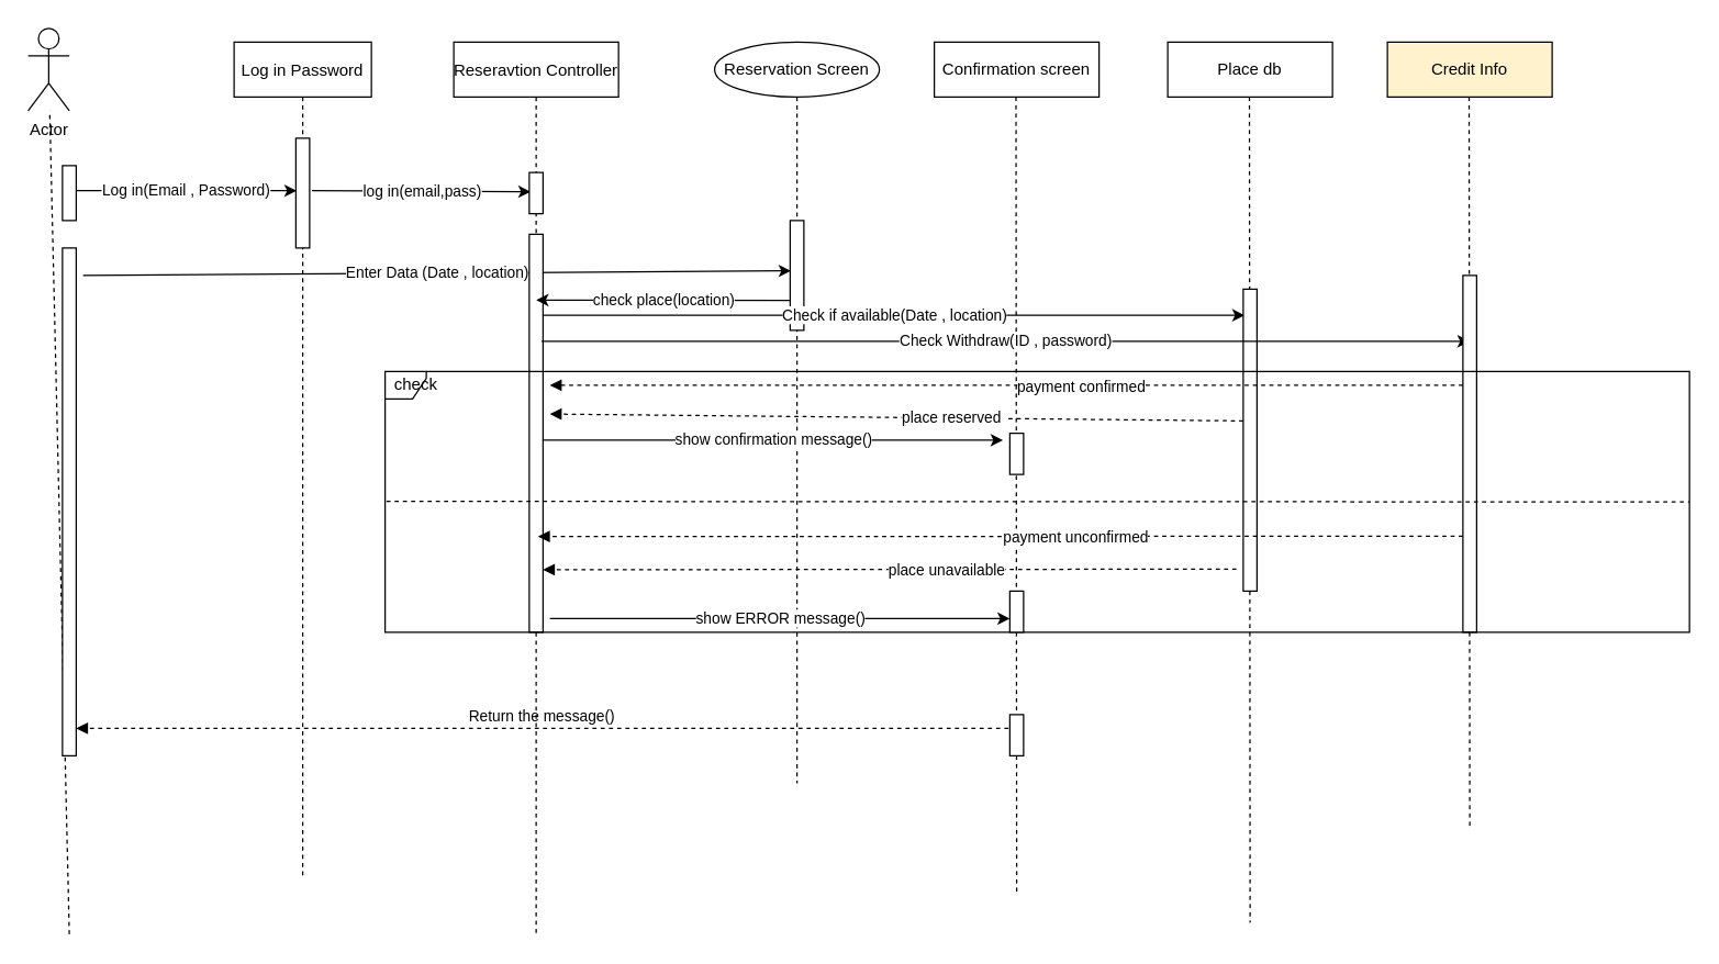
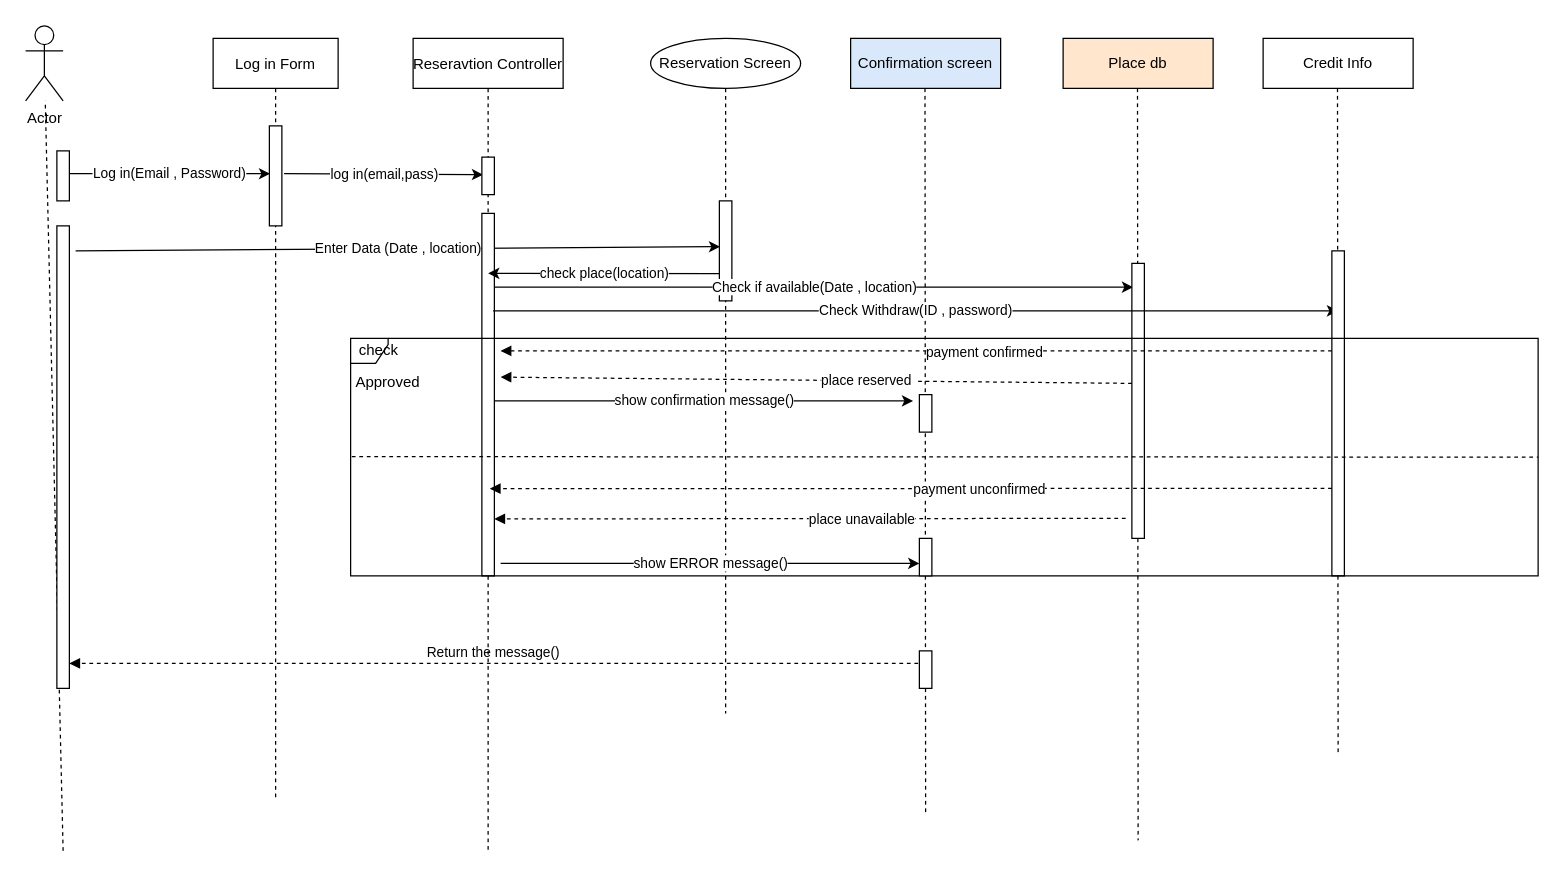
  <mxCell id="0" />
  <mxCell id="1" parent="0" />
- <mxCell id="2" value="Log in Password" style="shape=umlLifeline;perimeter=lifelinePerimeter;container=1;collapsible=0;recursiveResize=0;rounded=0;shadow=0;strokeWidth=1;" parent="1" vertex="1"><mxGeometry x="170" y="30" width="100" height="610" as="geometry" /></mxCell>
+ <mxCell id="2" value="Log in Form" style="shape=umlLifeline;perimeter=lifelinePerimeter;container=1;collapsible=0;recursiveResize=0;rounded=0;shadow=0;strokeWidth=1;" parent="1" vertex="1"><mxGeometry x="170" y="30" width="100" height="610" as="geometry" /></mxCell>
  <mxCell id="3" value="Reseravtion Controller" style="shape=umlLifeline;perimeter=lifelinePerimeter;container=1;collapsible=0;recursiveResize=0;rounded=0;shadow=0;strokeWidth=1;" parent="1" vertex="1"><mxGeometry x="330" y="30" width="120" height="650" as="geometry" /></mxCell>
  <mxCell id="4" value="Actor" style="shape=umlActor;verticalLabelPosition=bottom;verticalAlign=top;html=1;outlineConnect=0;" vertex="1" parent="1"><mxGeometry x="20" y="20" width="30" height="60" as="geometry" /></mxCell>
  <mxCell id="5" value="" style="endArrow=none;dashed=1;html=1;" edge="1" parent="1" target="4"><mxGeometry width="50" height="50" relative="1" as="geometry"><mxPoint y="680" as="sourcePoint" x="50" /><mxPoint x="51" y="100" as="targetPoint" /></mxGeometry></mxCell>
  <mxCell id="6" value="Reservation Screen" style="ellipse;whiteSpace=wrap;html=1;" vertex="1" parent="1"><mxGeometry x="520" y="30" width="120" height="40" as="geometry" /></mxCell>
- <mxCell id="7" value="Confirmation screen" style="rounded=0;whiteSpace=wrap;html=1;" vertex="1" parent="1"><mxGeometry x="680" y="30" width="120" height="40" as="geometry" /></mxCell>
- <mxCell id="8" value="Place db" style="rounded=0;whiteSpace=wrap;html=1;" vertex="1" parent="1"><mxGeometry x="850" y="30" width="120" height="40" as="geometry" /></mxCell>
- <mxCell id="9" value="Credit Info" style="rounded=0;whiteSpace=wrap;html=1;fillColor=#fff2cc;" vertex="1" parent="1"><mxGeometry x="1010" y="30" width="120" height="40" as="geometry" /></mxCell>
+ <mxCell id="7" value="Confirmation screen" style="rounded=0;whiteSpace=wrap;html=1;fillColor=#dae8fc;" vertex="1" parent="1"><mxGeometry x="680" y="30" width="120" height="40" as="geometry" /></mxCell>
+ <mxCell id="8" value="Place db" style="rounded=0;whiteSpace=wrap;html=1;fillColor=#ffe6cc;" vertex="1" parent="1"><mxGeometry x="850" y="30" width="120" height="40" as="geometry" /></mxCell>
+ <mxCell id="9" value="Credit Info" style="rounded=0;whiteSpace=wrap;html=1;" vertex="1" parent="1"><mxGeometry x="1010" y="30" width="120" height="40" as="geometry" /></mxCell>
  <mxCell id="10" value="Log in(Email , Password)" style="endArrow=classic;html=1;entryX=0.06;entryY=0.478;entryDx=0;entryDy=0;entryPerimeter=0;" edge="1" parent="1" source="12" target="11"><mxGeometry width="50" height="50" relative="1" as="geometry"><mxPoint x="80" y="140" as="sourcePoint" /><mxPoint x="180" y="141" as="targetPoint" /></mxGeometry></mxCell>
  <mxCell id="11" value="" style="points=[];perimeter=orthogonalPerimeter;rounded=0;shadow=0;strokeWidth=1;" vertex="1" parent="1"><mxGeometry x="215" y="100" width="10" height="80" as="geometry" /></mxCell>
  <mxCell id="12" value="" style="points=[];perimeter=orthogonalPerimeter;rounded=0;shadow=0;strokeWidth=1;" vertex="1" parent="1"><mxGeometry x="45" y="120" width="10" height="40" as="geometry" /></mxCell>
  <mxCell id="13" value="Enter Data (Date , location)" style="endArrow=classic;html=1;exitX=1.5;exitY=0.348;exitDx=0;exitDy=0;exitPerimeter=0;entryX=0.06;entryY=0.458;entryDx=0;entryDy=0;entryPerimeter=0;" edge="1" parent="1"><mxGeometry width="50" height="50" relative="1" as="geometry"><mxPoint x="60" y="200.04" as="sourcePoint" /><mxPoint x="575.6" y="196.64" as="targetPoint" /></mxGeometry></mxCell>
  <mxCell id="14" value="log in(email,pass)" style="endArrow=classic;html=1;exitX=1.18;exitY=0.478;exitDx=0;exitDy=0;exitPerimeter=0;entryX=0.1;entryY=0.467;entryDx=0;entryDy=0;entryPerimeter=0;" edge="1" parent="1" source="11" target="15"><mxGeometry width="50" height="50" relative="1" as="geometry"><mxPoint x="600" y="280" as="sourcePoint" /><mxPoint x="330" y="138" as="targetPoint" /></mxGeometry></mxCell>
  <mxCell id="15" value="" style="points=[];perimeter=orthogonalPerimeter;rounded=0;shadow=0;strokeWidth=1;" vertex="1" parent="1"><mxGeometry x="385" y="125" width="10" height="30" as="geometry" /></mxCell>
  <mxCell id="16" value="" style="endArrow=none;dashed=1;html=1;exitX=0.5;exitY=1;exitDx=0;exitDy=0;" edge="1" parent="1" source="6"><mxGeometry width="50" height="50" relative="1" as="geometry"><mxPoint x="580" y="130" as="sourcePoint" /><mxPoint x="580" y="570" as="targetPoint" /></mxGeometry></mxCell>
  <mxCell id="17" value="" style="points=[];perimeter=orthogonalPerimeter;rounded=0;shadow=0;strokeWidth=1;" vertex="1" parent="1"><mxGeometry x="575" y="160" width="10" height="80" as="geometry" /></mxCell>
  <mxCell id="18" value="" style="points=[];perimeter=orthogonalPerimeter;rounded=0;shadow=0;strokeWidth=1;" vertex="1" parent="1"><mxGeometry x="385" y="170" width="10" height="290" as="geometry" /></mxCell>
  <mxCell id="19" value="check place(location)" style="endArrow=classic;html=1;exitX=-0.02;exitY=0.728;exitDx=0;exitDy=0;exitPerimeter=0;" edge="1" parent="1" source="17"><mxGeometry width="50" height="50" relative="1" as="geometry"><mxPoint x="600" y="280" as="sourcePoint" /><mxPoint x="390" y="218" as="targetPoint" /></mxGeometry></mxCell>
  <mxCell id="20" value="Check if available(Date , location)" style="endArrow=classic;html=1;" edge="1" parent="1" source="18"><mxGeometry width="50" height="50" relative="1" as="geometry"><mxPoint x="600" y="280" as="sourcePoint" /><mxPoint x="906" y="229" as="targetPoint" /></mxGeometry></mxCell>
  <mxCell id="21" value="" style="endArrow=none;dashed=1;html=1;exitX=0.5;exitY=1;exitDx=0;exitDy=0;" edge="1" parent="1"><mxGeometry width="50" height="50" relative="1" as="geometry"><mxPoint x="739.5" y="70" as="sourcePoint" /><mxPoint x="740" y="650.8" as="targetPoint" /></mxGeometry></mxCell>
  <mxCell id="22" value="" style="endArrow=none;dashed=1;html=1;exitX=0.5;exitY=1;exitDx=0;exitDy=0;" edge="1" parent="1"><mxGeometry width="50" height="50" relative="1" as="geometry"><mxPoint x="909.5" y="70" as="sourcePoint" /><mxPoint x="910" y="671.6" as="targetPoint" /></mxGeometry></mxCell>
  <mxCell id="23" value="" style="endArrow=none;dashed=1;html=1;exitX=0.5;exitY=1;exitDx=0;exitDy=0;" edge="1" parent="1"><mxGeometry width="50" height="50" relative="1" as="geometry"><mxPoint x="1069.5" y="70" as="sourcePoint" /><mxPoint x="1070" y="601.6" as="targetPoint" /></mxGeometry></mxCell>
  <mxCell id="24" value="" style="points=[];perimeter=orthogonalPerimeter;rounded=0;shadow=0;strokeWidth=1;" vertex="1" parent="1"><mxGeometry x="905" y="210" width="10" height="220" as="geometry" /></mxCell>
  <mxCell id="25" value="Check Withdraw(ID , password)" style="endArrow=classic;html=1;exitX=0.9;exitY=0.767;exitDx=0;exitDy=0;exitPerimeter=0;entryX=0.5;entryY=0.557;entryDx=0;entryDy=0;entryPerimeter=0;" edge="1" parent="1"><mxGeometry width="50" height="50" relative="1" as="geometry"><mxPoint x="394" y="248.03" as="sourcePoint" /><mxPoint x="1070" y="247.99" as="targetPoint" /></mxGeometry></mxCell>
  <mxCell id="26" value="" style="points=[];perimeter=orthogonalPerimeter;rounded=0;shadow=0;strokeWidth=1;" vertex="1" parent="1"><mxGeometry x="1065" y="200" width="10" height="260" as="geometry" /></mxCell>
  <mxCell id="27" value="check" style="shape=umlFrame;whiteSpace=wrap;html=1;width=30;height=20;boundedLbl=1;verticalAlign=middle;align=left;spacingLeft=5;" vertex="1" parent="1"><mxGeometry x="280" y="270" width="950" height="190" as="geometry" /></mxCell>
  <mxCell id="28" value="" style="html=1;verticalAlign=bottom;labelBackgroundColor=none;endArrow=block;endFill=1;dashed=1;" edge="1" parent="1" source="26"><mxGeometry width="160" relative="1" as="geometry"><mxPoint x="580" y="290" as="sourcePoint" /><mxPoint x="400" y="280" as="targetPoint" /></mxGeometry></mxCell>
  <mxCell id="29" value="payment confirmed" style="edgeLabel;html=1;align=center;verticalAlign=middle;resizable=0;points=[];" vertex="1" connectable="0" parent="28"><mxGeometry x="-0.157" relative="1" as="geometry"><mxPoint x="1" as="offset" /></mxGeometry></mxCell>
  <mxCell id="30" value="" style="html=1;verticalAlign=bottom;labelBackgroundColor=none;endArrow=block;endFill=1;dashed=1;" edge="1" parent="1"><mxGeometry width="160" relative="1" as="geometry"><mxPoint x="905" y="306" as="sourcePoint" /><mxPoint x="400" y="301" as="targetPoint" /></mxGeometry></mxCell>
  <mxCell id="31" value="place reserved&amp;nbsp;" style="edgeLabel;html=1;align=center;verticalAlign=middle;resizable=0;points=[];" vertex="1" connectable="0" parent="30"><mxGeometry x="-0.157" relative="1" as="geometry"><mxPoint x="1" as="offset" /></mxGeometry></mxCell>
  <mxCell id="32" value="" style="html=1;verticalAlign=bottom;labelBackgroundColor=none;endArrow=block;endFill=1;dashed=1;exitX=-0.14;exitY=0.798;exitDx=0;exitDy=0;exitPerimeter=0;" edge="1" parent="1"><mxGeometry width="160" relative="1" as="geometry"><mxPoint x="1065" y="390" as="sourcePoint" /><mxPoint x="391.4" y="390.2" as="targetPoint" /></mxGeometry></mxCell>
  <mxCell id="33" value="payment unconfirmed" style="edgeLabel;html=1;align=center;verticalAlign=middle;resizable=0;points=[];" vertex="1" connectable="0" parent="32"><mxGeometry x="-0.157" relative="1" as="geometry"><mxPoint x="1" as="offset" /></mxGeometry></mxCell>
  <mxCell id="34" value="" style="html=1;verticalAlign=bottom;labelBackgroundColor=none;endArrow=block;endFill=1;dashed=1;" edge="1" parent="1"><mxGeometry width="160" relative="1" as="geometry"><mxPoint x="900" y="414" as="sourcePoint" /><mxPoint x="395" y="414.42" as="targetPoint" /></mxGeometry></mxCell>
  <mxCell id="35" value="place unavailable" style="edgeLabel;html=1;align=center;verticalAlign=middle;resizable=0;points=[];" vertex="1" connectable="0" parent="34"><mxGeometry x="-0.157" relative="1" as="geometry"><mxPoint x="1" as="offset" /></mxGeometry></mxCell>
  <mxCell id="36" value="show confirmation message()" style="endArrow=classic;html=1;" edge="1" parent="1" source="18"><mxGeometry width="50" height="50" relative="1" as="geometry"><mxPoint x="660" y="270" as="sourcePoint" /><mxPoint x="730" y="320" as="targetPoint" /><Array as="points"><mxPoint x="630" y="320" /></Array></mxGeometry></mxCell>
  <mxCell id="37" value="" style="points=[];perimeter=orthogonalPerimeter;rounded=0;shadow=0;strokeWidth=1;" vertex="1" parent="1"><mxGeometry x="735" y="315" width="10" height="30" as="geometry" /></mxCell>
  <mxCell id="38" value="show ERROR message()" style="endArrow=classic;html=1;" edge="1" parent="1"><mxGeometry width="50" height="50" relative="1" as="geometry"><mxPoint x="400" y="450" as="sourcePoint" /><mxPoint x="735" y="450" as="targetPoint" /><Array as="points"><mxPoint x="635" y="450" /></Array></mxGeometry></mxCell>
  <mxCell id="39" value="" style="points=[];perimeter=orthogonalPerimeter;rounded=0;shadow=0;strokeWidth=1;" vertex="1" parent="1"><mxGeometry x="735" y="430" width="10" height="30" as="geometry" /></mxCell>
+ <mxCell id="40" value="Approved" style="text;html=1;strokeColor=none;fillColor=none;align=center;verticalAlign=middle;whiteSpace=wrap;rounded=0;" vertex="1" parent="1"><mxGeometry x="290" y="295" width="40" height="20" as="geometry" /></mxCell>
  <mxCell id="41" value="" style="endArrow=none;dashed=1;html=1;exitX=0.001;exitY=0.498;exitDx=0;exitDy=0;exitPerimeter=0;" edge="1" parent="1" source="27"><mxGeometry width="50" height="50" relative="1" as="geometry"><mxPoint x="660" y="330" as="sourcePoint" /><mxPoint x="1230" y="365" as="targetPoint" /></mxGeometry></mxCell>
  <mxCell id="42" value="Return the message()" style="html=1;verticalAlign=bottom;labelBackgroundColor=none;endArrow=block;endFill=1;dashed=1;" edge="1" parent="1"><mxGeometry width="160" relative="1" as="geometry"><mxPoint x="734" y="530" as="sourcePoint" /><mxPoint x="55" y="530" as="targetPoint" /></mxGeometry></mxCell>
  <mxCell id="43" value="" style="points=[];perimeter=orthogonalPerimeter;rounded=0;shadow=0;strokeWidth=1;" vertex="1" parent="1"><mxGeometry x="735" y="520" width="10" height="30" as="geometry" /></mxCell>
  <mxCell id="44" value="" style="points=[];perimeter=orthogonalPerimeter;rounded=0;shadow=0;strokeWidth=1;" vertex="1" parent="1"><mxGeometry x="45" y="180" width="10" height="370" as="geometry" /></mxCell>
